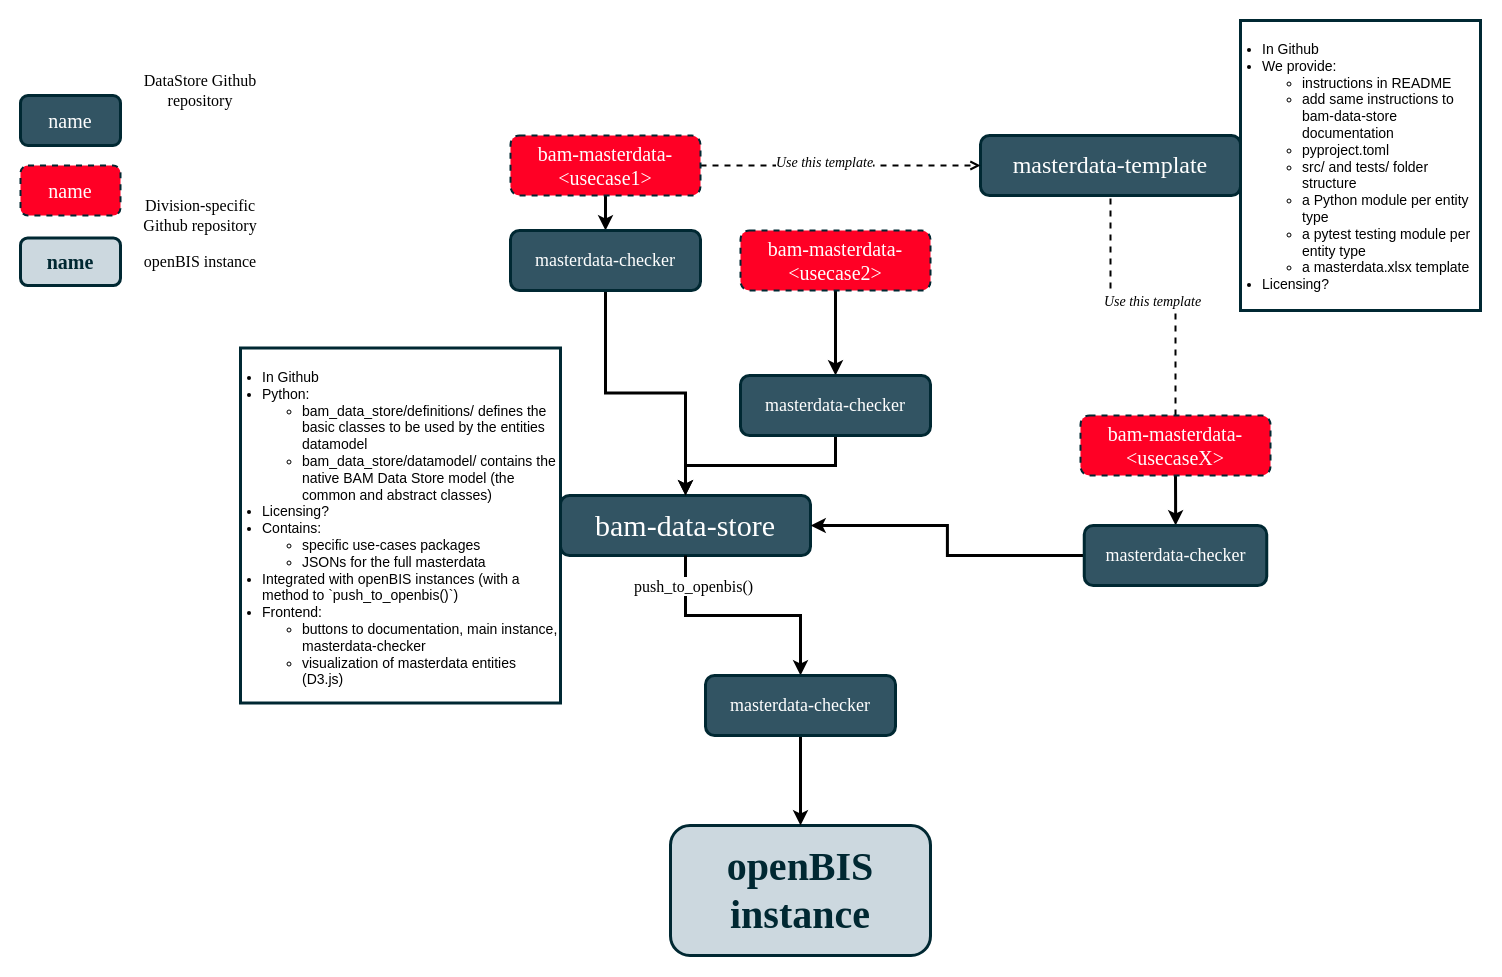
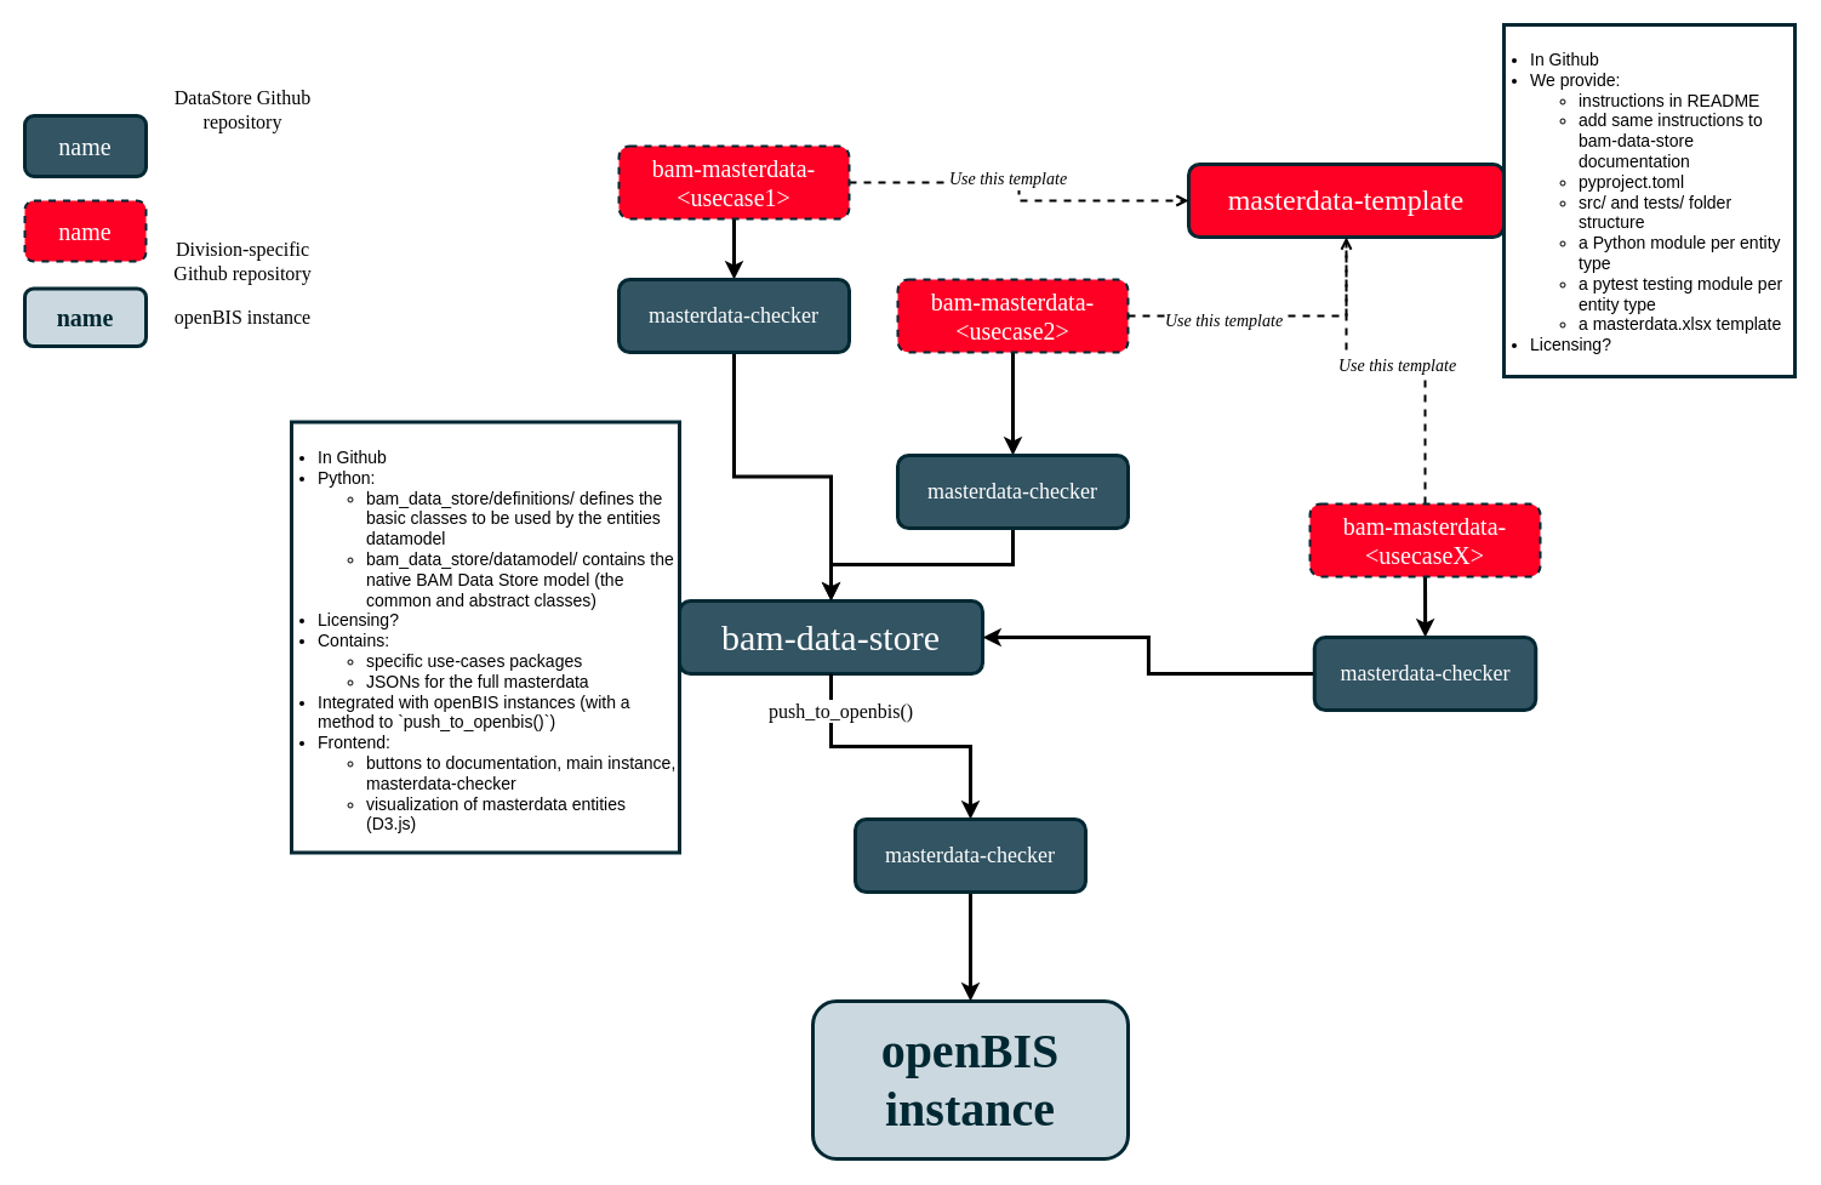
  <mxCell id="0" />
  <mxCell id="1" parent="0" />
  <mxCell id="2" style="edgeStyle=orthogonalEdgeStyle;rounded=0;orthogonalLoop=1;jettySize=auto;html=1;strokeWidth=3;startArrow=classic;startFill=1;endArrow=none;endFill=0;" edge="1" parent="1" source="30" target="10"><mxGeometry relative="1" as="geometry" /></mxCell>
  <mxCell id="3" style="edgeStyle=orthogonalEdgeStyle;rounded=0;orthogonalLoop=1;jettySize=auto;html=1;strokeWidth=3;startArrow=classic;startFill=1;endArrow=none;endFill=0;" edge="1" parent="1" source="26" target="13"><mxGeometry relative="1" as="geometry" /></mxCell>
  <mxCell id="4" style="edgeStyle=orthogonalEdgeStyle;rounded=0;orthogonalLoop=1;jettySize=auto;html=1;strokeWidth=3;startArrow=classic;startFill=1;endArrow=none;endFill=0;" edge="1" parent="1" source="28" target="14"><mxGeometry relative="1" as="geometry" /></mxCell>
  <mxCell id="5" value="" style="group" vertex="1" connectable="0" parent="1"><mxGeometry x="980" y="20" width="500" height="290" as="geometry" /></mxCell>
  <mxCell id="6" value="&lt;ul style=&quot;padding-left: 20px;&quot;&gt;&lt;li&gt;In Github&lt;/li&gt;&lt;li&gt;We provide:&lt;/li&gt;&lt;ul&gt;&lt;li&gt;instructions in README&lt;/li&gt;&lt;li&gt;add same instructions to bam-data-store documentation&lt;/li&gt;&lt;li&gt;pyproject.toml&lt;/li&gt;&lt;li&gt;src/ and tests/ folder structure&lt;/li&gt;&lt;li&gt;a Python module per entity type&lt;/li&gt;&lt;li&gt;a pytest testing module per entity type&lt;/li&gt;&lt;li&gt;a masterdata.xlsx template&lt;br&gt;&lt;/li&gt;&lt;/ul&gt;&lt;li&gt;Licensing?&lt;/li&gt;&lt;/ul&gt;" style="rounded=0;whiteSpace=wrap;html=1;strokeWidth=3;strokeColor=#002832;align=left;verticalAlign=top;fontSize=14;" vertex="1" parent="5"><mxGeometry x="260" width="240" height="290" as="geometry" /></mxCell>
- <mxCell id="7" value="masterdata-template" style="rounded=1;whiteSpace=wrap;html=1;fillColor=#325463;fontFamily=Klavika;fontColor=#FFFFFF;textShadow=0;fontSize=24;strokeColor=#002832;strokeWidth=3;" vertex="1" parent="5"><mxGeometry y="115" width="260" height="60" as="geometry" /></mxCell>
+ <mxCell id="7" value="masterdata-template" style="rounded=1;whiteSpace=wrap;html=1;fillColor=#ff0025;fontFamily=Klavika;fontColor=#FFFFFF;textShadow=0;fontSize=24;strokeColor=#002832;strokeWidth=3;" vertex="1" parent="5"><mxGeometry y="115" width="260" height="60" as="geometry" /></mxCell>
  <mxCell id="8" style="edgeStyle=orthogonalEdgeStyle;rounded=0;orthogonalLoop=1;jettySize=auto;html=1;strokeWidth=2;dashed=1;endArrow=open;endFill=0;" edge="1" parent="1" source="10" target="7"><mxGeometry relative="1" as="geometry" /></mxCell>
  <mxCell id="9" value="&lt;font style=&quot;font-size: 14px;&quot; face=&quot;Klavika&quot;&gt;&lt;i&gt;Use this template&lt;br&gt;&lt;/i&gt;&lt;/font&gt;" style="edgeLabel;html=1;align=center;verticalAlign=middle;resizable=0;points=[];" vertex="1" connectable="0" parent="8"><mxGeometry x="-0.118" y="3" relative="1" as="geometry"><mxPoint as="offset" /></mxGeometry></mxCell>
- <mxCell id="10" value="bam-masterdata-&amp;lt;usecase1&amp;gt;" style="rounded=1;whiteSpace=wrap;html=1;fillColor=#FF0025;fontFamily=Klavika;fontColor=#FFFFFF;textShadow=0;fontSize=20;strokeColor=#002832;strokeWidth=2;dashed=1;" vertex="1" parent="1"><mxGeometry x="510" y="135" width="190" height="60" as="geometry" /></mxCell>
+ <mxCell id="10" value="bam-masterdata-&amp;lt;usecase1&amp;gt;" style="rounded=1;whiteSpace=wrap;html=1;fillColor=#FF0025;fontFamily=Klavika;fontColor=#FFFFFF;textShadow=0;fontSize=20;strokeColor=#002832;strokeWidth=2;dashed=1;" vertex="1" parent="1"><mxGeometry x="510" y="120" width="190" height="60" as="geometry" /></mxCell>
  <mxCell id="11" style="edgeStyle=orthogonalEdgeStyle;rounded=0;orthogonalLoop=1;jettySize=auto;html=1;endArrow=none;endFill=0;strokeWidth=2;dashed=1;" edge="1" parent="1" source="13" target="7"><mxGeometry relative="1" as="geometry" /></mxCell>
  <mxCell id="12" value="&lt;font style=&quot;font-size: 14px;&quot; face=&quot;Klavika&quot;&gt;&lt;i&gt;Use this template&lt;br&gt;&lt;/i&gt;&lt;/font&gt;" style="edgeLabel;html=1;align=center;verticalAlign=middle;resizable=0;points=[];" vertex="1" connectable="0" parent="11"><mxGeometry x="-0.051" y="-4" relative="1" as="geometry"><mxPoint x="1" as="offset" /></mxGeometry></mxCell>
  <mxCell id="13" value="bam-masterdata-&amp;lt;usecaseX&amp;gt;" style="rounded=1;whiteSpace=wrap;html=1;fillColor=#FF0025;fontFamily=Klavika;fontColor=#FFFFFF;textShadow=0;fontSize=20;strokeColor=#002832;strokeWidth=2;dashed=1;" vertex="1" parent="1"><mxGeometry x="1080" y="415" width="190" height="60" as="geometry" /></mxCell>
  <mxCell id="14" value="bam-masterdata-&amp;lt;usecase2&amp;gt;" style="rounded=1;whiteSpace=wrap;html=1;fillColor=#FF0025;fontFamily=Klavika;fontColor=#FFFFFF;textShadow=0;fontSize=20;strokeColor=#002832;strokeWidth=2;dashed=1;" vertex="1" parent="1"><mxGeometry x="740" y="230" width="190" height="60" as="geometry" /></mxCell>
+ <mxCell id="15" style="edgeStyle=orthogonalEdgeStyle;rounded=0;orthogonalLoop=1;jettySize=auto;html=1;strokeWidth=2;dashed=1;endArrow=open;endFill=0;" edge="1" parent="1" source="14" target="7"><mxGeometry relative="1" as="geometry" /></mxCell>
+ <mxCell id="16" value="&lt;font style=&quot;font-size: 14px;&quot; face=&quot;Klavika&quot;&gt;&lt;i&gt;Use this template&lt;br&gt;&lt;/i&gt;&lt;/font&gt;" style="edgeLabel;html=1;align=center;verticalAlign=middle;resizable=0;points=[];" vertex="1" connectable="0" parent="15"><mxGeometry x="-0.361" y="-4" relative="1" as="geometry"><mxPoint as="offset" /></mxGeometry></mxCell>
  <mxCell id="17" value="" style="group" vertex="1" connectable="0" parent="1"><mxGeometry x="240" y="347.5" width="570" height="355" as="geometry" /></mxCell>
  <mxCell id="18" value="&lt;font&gt;bam&lt;/font&gt;-data-store" style="rounded=1;whiteSpace=wrap;html=1;fillColor=#325463;fontFamily=Klavika;fontColor=#FFFFFF;textShadow=0;fontSize=30;strokeColor=#002832;strokeWidth=3;" vertex="1" parent="17"><mxGeometry x="320" y="147.5" width="250" height="60" as="geometry" /></mxCell>
  <mxCell id="19" value="&lt;ul style=&quot;padding-left: 20px;&quot;&gt;&lt;li&gt;In Github&lt;/li&gt;&lt;li&gt;Python:&lt;/li&gt;&lt;ul&gt;&lt;li&gt;bam_data_store/definitions/ defines the basic classes to be used by the entities datamodel&lt;/li&gt;&lt;li&gt;bam_data_store/datamodel/ contains the native BAM Data Store model (the common and abstract classes)&lt;/li&gt;&lt;/ul&gt;&lt;li&gt;Licensing?&lt;/li&gt;&lt;li&gt;Contains:&lt;/li&gt;&lt;ul&gt;&lt;li&gt;specific use-cases packages&lt;/li&gt;&lt;li&gt;JSONs for the full masterdata&lt;br&gt;&lt;/li&gt;&lt;/ul&gt;&lt;li&gt;Integrated with openBIS instances (with a method to `push_to_openbis()`)&lt;br&gt;&lt;/li&gt;&lt;li&gt;Frontend:&lt;/li&gt;&lt;ul&gt;&lt;li&gt;buttons to documentation, main instance, masterdata-checker&lt;br&gt;&lt;/li&gt;&lt;li&gt;visualization of masterdata entities (D3.js)&lt;br&gt;&lt;/li&gt;&lt;/ul&gt;&lt;/ul&gt;" style="rounded=0;whiteSpace=wrap;html=1;strokeWidth=3;strokeColor=#002832;align=left;verticalAlign=top;fontSize=14;" vertex="1" parent="17"><mxGeometry width="320" height="355" as="geometry" /></mxCell>
  <mxCell id="20" value="&lt;div&gt;openBIS&lt;/div&gt;&lt;div&gt;instance&lt;br&gt;&lt;/div&gt;" style="rounded=1;whiteSpace=wrap;html=1;fillColor=#CCD8DF;fontFamily=Klavika;fontColor=#002832;textShadow=0;fontSize=40;strokeColor=#002832;strokeWidth=3;fontStyle=1" vertex="1" parent="1"><mxGeometry x="670" y="825" width="260" height="130" as="geometry" /></mxCell>
  <mxCell id="21" style="edgeStyle=orthogonalEdgeStyle;rounded=0;orthogonalLoop=1;jettySize=auto;html=1;strokeWidth=3;" edge="1" parent="1" source="24" target="20"><mxGeometry relative="1" as="geometry" /></mxCell>
  <mxCell id="22" value="" style="edgeStyle=orthogonalEdgeStyle;rounded=0;orthogonalLoop=1;jettySize=auto;html=1;strokeWidth=3;" edge="1" parent="1" source="18" target="24"><mxGeometry relative="1" as="geometry"><mxPoint x="685" y="555" as="sourcePoint" /><mxPoint x="800" y="825" as="targetPoint" /></mxGeometry></mxCell>
  <mxCell id="23" value="&lt;font face=&quot;Klavika&quot; style=&quot;font-size: 16px;&quot;&gt;push_to_openbis()&lt;/font&gt;" style="edgeLabel;html=1;align=center;verticalAlign=middle;resizable=0;points=[];" vertex="1" connectable="0" parent="22"><mxGeometry x="-0.096" y="1" relative="1" as="geometry"><mxPoint x="-39" y="-29" as="offset" /></mxGeometry></mxCell>
  <mxCell id="24" value="masterdata-checker" style="rounded=1;whiteSpace=wrap;html=1;fillColor=#325463;fontFamily=Klavika;fontColor=#FFFFFF;textShadow=0;fontSize=18;strokeColor=#002832;strokeWidth=3;" vertex="1" parent="1"><mxGeometry x="705" y="675" width="190" height="60" as="geometry" /></mxCell>
  <mxCell id="25" value="" style="edgeStyle=orthogonalEdgeStyle;rounded=0;orthogonalLoop=1;jettySize=auto;html=1;strokeWidth=3;startArrow=classic;startFill=1;endArrow=none;endFill=0;" edge="1" parent="1" source="18" target="26"><mxGeometry relative="1" as="geometry"><mxPoint x="810" y="525" as="sourcePoint" /><mxPoint x="1085" y="445" as="targetPoint" /></mxGeometry></mxCell>
  <mxCell id="26" value="masterdata-checker" style="rounded=1;whiteSpace=wrap;html=1;fillColor=#325463;fontFamily=Klavika;fontColor=#FFFFFF;textShadow=0;fontSize=18;strokeColor=#002832;strokeWidth=3;" vertex="1" parent="1"><mxGeometry x="1083.75" y="525" width="182.5" height="60" as="geometry" /></mxCell>
  <mxCell id="27" value="" style="edgeStyle=orthogonalEdgeStyle;rounded=0;orthogonalLoop=1;jettySize=auto;html=1;strokeWidth=3;startArrow=classic;startFill=1;endArrow=none;endFill=0;" edge="1" parent="1" source="18" target="28"><mxGeometry relative="1" as="geometry"><mxPoint x="685" y="495" as="sourcePoint" /><mxPoint x="820" y="315" as="targetPoint" /></mxGeometry></mxCell>
  <mxCell id="28" value="masterdata-checker" style="rounded=1;whiteSpace=wrap;html=1;fillColor=#325463;fontFamily=Klavika;fontColor=#FFFFFF;textShadow=0;fontSize=18;strokeColor=#002832;strokeWidth=3;" vertex="1" parent="1"><mxGeometry x="740" y="375" width="190" height="60" as="geometry" /></mxCell>
  <mxCell id="29" value="" style="edgeStyle=orthogonalEdgeStyle;rounded=0;orthogonalLoop=1;jettySize=auto;html=1;strokeWidth=3;startArrow=classic;startFill=1;endArrow=none;endFill=0;" edge="1" parent="1" source="18" target="30"><mxGeometry relative="1" as="geometry"><mxPoint x="685" y="495" as="sourcePoint" /><mxPoint x="605" y="195" as="targetPoint" /></mxGeometry></mxCell>
  <mxCell id="30" value="masterdata-checker" style="rounded=1;whiteSpace=wrap;html=1;fillColor=#325463;fontFamily=Klavika;fontColor=#FFFFFF;textShadow=0;fontSize=18;strokeColor=#002832;strokeWidth=3;" vertex="1" parent="1"><mxGeometry x="510" y="230" width="190" height="60" as="geometry" /></mxCell>
  <mxCell id="31" value="name" style="rounded=1;whiteSpace=wrap;html=1;fillColor=#325463;fontFamily=Klavika;fontColor=#FFFFFF;textShadow=0;fontSize=20;strokeColor=#002832;strokeWidth=3;" vertex="1" parent="1"><mxGeometry x="20" y="95" width="100" height="50" as="geometry" /></mxCell>
  <mxCell id="32" value="DataStore Github repository" style="text;html=1;align=center;verticalAlign=middle;whiteSpace=wrap;rounded=0;fontFamily=Klavika;fontSize=16;" vertex="1" parent="1"><mxGeometry x="130" y="75" width="140" height="30" as="geometry" /></mxCell>
  <mxCell id="33" value="Division-specific Github repository" style="text;html=1;align=center;verticalAlign=middle;whiteSpace=wrap;rounded=0;fontFamily=Klavika;fontSize=16;" vertex="1" parent="1"><mxGeometry x="130" y="200" width="140" height="30" as="geometry" /></mxCell>
  <mxCell id="34" value="name" style="rounded=1;whiteSpace=wrap;html=1;fillColor=#FF0025;fontFamily=Klavika;fontColor=#FFFFFF;textShadow=0;fontSize=20;strokeColor=#002832;strokeWidth=2;dashed=1;" vertex="1" parent="1"><mxGeometry x="20" width="100" height="50" as="geometry" y="165" /></mxCell>
  <mxCell id="35" value="name" style="rounded=1;whiteSpace=wrap;html=1;fillColor=#CCD8DF;fontFamily=Klavika;fontColor=#002832;textShadow=0;fontSize=20;strokeColor=#002832;strokeWidth=3;fontStyle=1" vertex="1" parent="1"><mxGeometry x="20" y="237.5" width="100" height="47.5" as="geometry" /></mxCell>
  <mxCell id="36" value="openBIS instance" style="text;html=1;align=center;verticalAlign=middle;whiteSpace=wrap;rounded=0;fontFamily=Klavika;fontSize=16;" vertex="1" parent="1"><mxGeometry x="130" y="246.25" width="140" height="30" as="geometry" /></mxCell>
